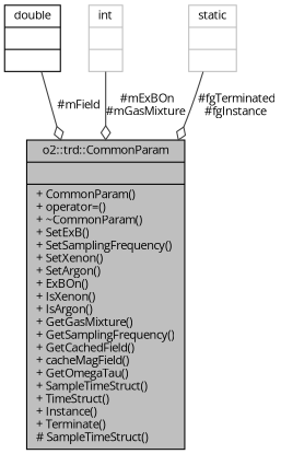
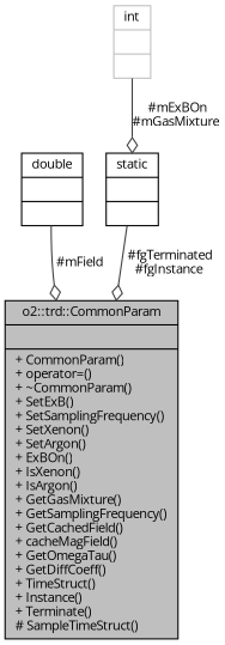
  digraph {
    fontname="Open Sans"
    node [color=black fontname="Open Sans" fontsize=10 shape=record]
    edge [arrowhead=odiamond color=grey25 fontname="Open Sans" fontsize=10 labelfontname=Helvetica labelfontsize=10 style=solid]
-   n1 [fillcolor=grey75 fontcolor=black height=0.2 label="{o2::trd::CommonParam\n||+ CommonParam()\l+ operator=()\l+ ~CommonParam()\l+ SetExB()\l+ SetSamplingFrequency()\l+ SetXenon()\l+ SetArgon()\l+ ExBOn()\l+ IsXenon()\l+ IsArgon()\l+ GetGasMixture()\l+ GetSamplingFrequency()\l+ GetCachedField()\l+ cacheMagField()\l+ GetOmegaTau()\l+ SampleTimeStruct()\l+ TimeStruct()\l+ Instance()\l+ Terminate()\l# SampleTimeStruct()\l}" style=filled width=0.4]
+   n1 [fillcolor=grey75 fontcolor=black height=0.2 label="{o2::trd::CommonParam\n||+ CommonParam()\l+ operator=()\l+ ~CommonParam()\l+ SetExB()\l+ SetSamplingFrequency()\l+ SetXenon()\l+ SetArgon()\l+ ExBOn()\l+ IsXenon()\l+ IsArgon()\l+ GetGasMixture()\l+ GetSamplingFrequency()\l+ GetCachedField()\l+ cacheMagField()\l+ GetOmegaTau()\l+ GetDiffCoeff()\l+ TimeStruct()\l+ Instance()\l+ Terminate()\l# SampleTimeStruct()\l}" style=filled width=0.4]
    n2 [height=0.2 label="{double\n||}" width=0.4]
    n3 [color=grey75 height=0.2 label="{int\n||}" width=0.4]
-   n4 [color=grey75 height=0.2 label="{static\n||}" width=0.4]
+   n4 [height=0.2 label="{static\n||}" width=0.4]
    n2 -> n1 [label=" #mField"]
-   n3 -> n1 [label=" #mExBOn\n#mGasMixture"]
+   n3 -> n4 [label=" #mExBOn\n#mGasMixture"]
    n4 -> n1 [label=" #fgTerminated\n#fgInstance"]
  }
